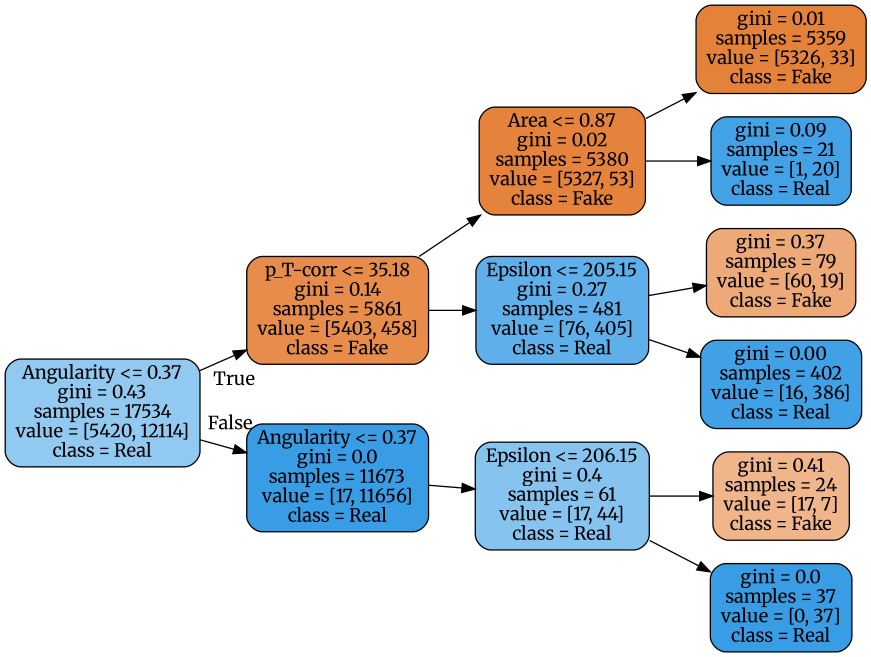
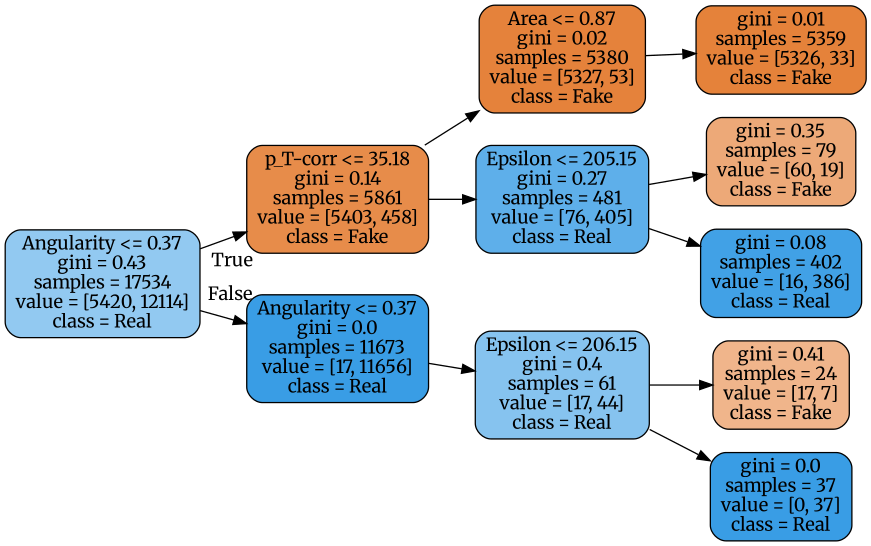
  digraph {
    fontname=Merriweather
    rankdir=LR
    node [color=black fillcolor="#399de5" fontname=Merriweather shape=box style="filled, rounded"]
    edge [fontname=Merriweather]
    n1 [fillcolor="#92c9f1" label="Angularity <= 0.37\ngini = 0.43\nsamples = 17534\nvalue = [5420, 12114]\nclass = Real"]
    n2 [fillcolor="#e78c4a" label="p_T-corr <= 35.18\ngini = 0.14\nsamples = 5861\nvalue = [5403, 458]\nclass = Fake"]
    n3 [label="Angularity <= 0.37\ngini = 0.0\nsamples = 11673\nvalue = [17, 11656]\nclass = Real"]
    n4 [fillcolor="#e5823b" label="Area <= 0.87\ngini = 0.02\nsamples = 5380\nvalue = [5327, 53]\nclass = Fake"]
    n5 [fillcolor="#5eafea" label="Epsilon <= 205.15\ngini = 0.27\nsamples = 481\nvalue = [76, 405]\nclass = Real"]
    n6 [fillcolor="#86c3ef" label="Epsilon <= 206.15\ngini = 0.4\nsamples = 61\nvalue = [17, 44]\nclass = Real"]
    n7 [fillcolor="#e5823a" label="gini = 0.01\nsamples = 5359\nvalue = [5326, 33]\nclass = Fake"]
-   n8 [fillcolor="#43a2e6" label="gini = 0.09\nsamples = 21\nvalue = [1, 20]\nclass = Real"]
-   n9 [fillcolor="#eda978" label="gini = 0.37\nsamples = 79\nvalue = [60, 19]\nclass = Fake"]
-   n10 [fillcolor="#41a1e6" label="gini = 0.00\nsamples = 402\nvalue = [16, 386]\nclass = Real"]
+   n9 [fillcolor="#eda978" label="gini = 0.35\nsamples = 79\nvalue = [60, 19]\nclass = Fake"]
+   n10 [fillcolor="#41a1e6" label="gini = 0.08\nsamples = 402\nvalue = [16, 386]\nclass = Real"]
    n11 [fillcolor="#f0b58b" label="gini = 0.41\nsamples = 24\nvalue = [17, 7]\nclass = Fake"]
    n12 [label="gini = 0.0\nsamples = 37\nvalue = [0, 37]\nclass = Real"]
    n1 -> n2 [headlabel=True labelangle=45 labeldistance=2.5]
    n1 -> n3 [headlabel=False labelangle=-45 labeldistance=2.5]
    n2 -> n4
    n2 -> n5
    n3 -> n6
    n4 -> n7
-   n4 -> n8
    n5 -> n9
    n5 -> n10
    n6 -> n11
    n6 -> n12
  }
